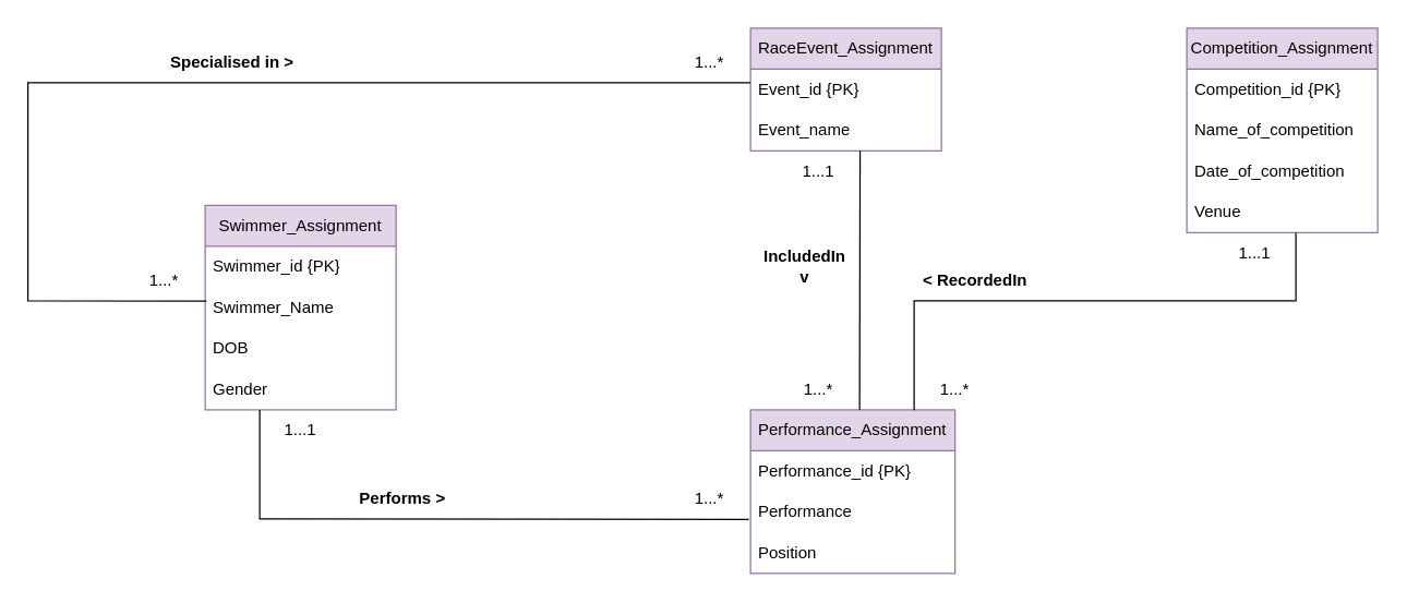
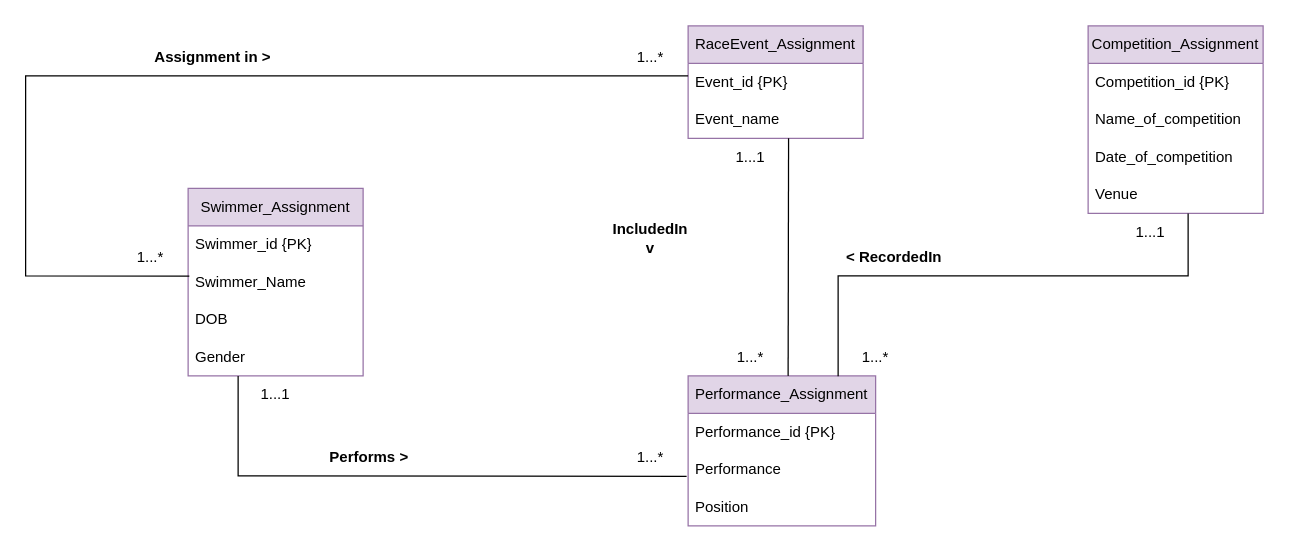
  <mxCell id="0" />
  <mxCell id="1" parent="0" />
  <mxCell id="2" value="Swimmer_Assignment" style="swimlane;fontStyle=0;childLayout=stackLayout;horizontal=1;startSize=30;horizontalStack=0;resizeParent=1;resizeParentMax=0;resizeLast=0;collapsible=1;marginBottom=0;whiteSpace=wrap;html=1;fillColor=#e1d5e7;strokeColor=#9673a6;" parent="1" vertex="1"><mxGeometry x="150" y="150" width="140" height="150" as="geometry" /></mxCell>
  <mxCell id="3" value="Swimmer_id {PK}" style="text;strokeColor=none;fillColor=none;align=left;verticalAlign=middle;spacingLeft=4;spacingRight=4;overflow=hidden;points=[[0,0.5],[1,0.5]];portConstraint=eastwest;rotatable=0;whiteSpace=wrap;html=1;" parent="2" vertex="1"><mxGeometry y="30" width="140" height="30" as="geometry" /></mxCell>
  <mxCell id="4" value="Swimmer_Name" style="text;strokeColor=none;fillColor=none;align=left;verticalAlign=middle;spacingLeft=4;spacingRight=4;overflow=hidden;points=[[0,0.5],[1,0.5]];portConstraint=eastwest;rotatable=0;whiteSpace=wrap;html=1;" parent="2" vertex="1"><mxGeometry y="60" width="140" height="30" as="geometry" /></mxCell>
  <mxCell id="5" value="DOB" style="text;strokeColor=none;fillColor=none;align=left;verticalAlign=middle;spacingLeft=4;spacingRight=4;overflow=hidden;points=[[0,0.5],[1,0.5]];portConstraint=eastwest;rotatable=0;whiteSpace=wrap;html=1;" parent="2" vertex="1"><mxGeometry y="90" width="140" height="30" as="geometry" /></mxCell>
  <mxCell id="6" value="Gender" style="text;strokeColor=none;fillColor=none;align=left;verticalAlign=middle;spacingLeft=4;spacingRight=4;overflow=hidden;points=[[0,0.5],[1,0.5]];portConstraint=eastwest;rotatable=0;whiteSpace=wrap;html=1;" parent="2" vertex="1"><mxGeometry y="120" width="140" height="30" as="geometry" /></mxCell>
  <mxCell id="7" value="RaceEvent_Assignment" style="swimlane;fontStyle=0;childLayout=stackLayout;horizontal=1;startSize=30;horizontalStack=0;resizeParent=1;resizeParentMax=0;resizeLast=0;collapsible=1;marginBottom=0;whiteSpace=wrap;html=1;fillColor=#e1d5e7;strokeColor=#9673a6;" parent="1" vertex="1"><mxGeometry x="550" y="20" width="140" height="90" as="geometry" /></mxCell>
  <mxCell id="8" value="Event_id {PK}" style="text;strokeColor=none;fillColor=none;align=left;verticalAlign=middle;spacingLeft=4;spacingRight=4;overflow=hidden;points=[[0,0.5],[1,0.5]];portConstraint=eastwest;rotatable=0;whiteSpace=wrap;html=1;" parent="7" vertex="1"><mxGeometry y="30" width="140" height="30" as="geometry" /></mxCell>
  <mxCell id="9" value="Event_name" style="text;strokeColor=none;fillColor=none;align=left;verticalAlign=middle;spacingLeft=4;spacingRight=4;overflow=hidden;points=[[0,0.5],[1,0.5]];portConstraint=eastwest;rotatable=0;whiteSpace=wrap;html=1;" parent="7" vertex="1"><mxGeometry y="60" width="140" height="30" as="geometry" /></mxCell>
  <mxCell id="10" value="Competition_Assignment" style="swimlane;fontStyle=0;childLayout=stackLayout;horizontal=1;startSize=30;horizontalStack=0;resizeParent=1;resizeParentMax=0;resizeLast=0;collapsible=1;marginBottom=0;whiteSpace=wrap;html=1;fillColor=#e1d5e7;strokeColor=#9673a6;" parent="1" vertex="1"><mxGeometry x="870" y="20" width="140" height="150" as="geometry" /></mxCell>
  <mxCell id="11" value="Competition_id {PK}" style="text;strokeColor=none;fillColor=none;align=left;verticalAlign=middle;spacingLeft=4;spacingRight=4;overflow=hidden;points=[[0,0.5],[1,0.5]];portConstraint=eastwest;rotatable=0;whiteSpace=wrap;html=1;" parent="10" vertex="1"><mxGeometry y="30" width="140" height="30" as="geometry" /></mxCell>
  <mxCell id="12" value="Name_of_competition" style="text;strokeColor=none;fillColor=none;align=left;verticalAlign=middle;spacingLeft=4;spacingRight=4;overflow=hidden;points=[[0,0.5],[1,0.5]];portConstraint=eastwest;rotatable=0;whiteSpace=wrap;html=1;" parent="10" vertex="1"><mxGeometry y="60" width="140" height="30" as="geometry" /></mxCell>
  <mxCell id="13" value="Date_of_competition" style="text;strokeColor=none;fillColor=none;align=left;verticalAlign=middle;spacingLeft=4;spacingRight=4;overflow=hidden;points=[[0,0.5],[1,0.5]];portConstraint=eastwest;rotatable=0;whiteSpace=wrap;html=1;" parent="10" vertex="1"><mxGeometry y="90" width="140" height="30" as="geometry" /></mxCell>
  <mxCell id="14" value="Venue" style="text;strokeColor=none;fillColor=none;align=left;verticalAlign=middle;spacingLeft=4;spacingRight=4;overflow=hidden;points=[[0,0.5],[1,0.5]];portConstraint=eastwest;rotatable=0;whiteSpace=wrap;html=1;" parent="10" vertex="1"><mxGeometry y="120" width="140" height="30" as="geometry" /></mxCell>
  <mxCell id="15" value="Performance_Assignment" style="swimlane;fontStyle=0;childLayout=stackLayout;horizontal=1;startSize=30;horizontalStack=0;resizeParent=1;resizeParentMax=0;resizeLast=0;collapsible=1;marginBottom=0;whiteSpace=wrap;html=1;fillColor=#e1d5e7;strokeColor=#9673a6;" parent="1" vertex="1"><mxGeometry x="550" y="300" width="150" height="120" as="geometry" /></mxCell>
  <mxCell id="16" value="Performance_id {PK}" style="text;strokeColor=none;fillColor=none;align=left;verticalAlign=middle;spacingLeft=4;spacingRight=4;overflow=hidden;points=[[0,0.5],[1,0.5]];portConstraint=eastwest;rotatable=0;whiteSpace=wrap;html=1;" parent="15" vertex="1"><mxGeometry y="30" width="150" height="30" as="geometry" /></mxCell>
  <mxCell id="17" value="Performance" style="text;strokeColor=none;fillColor=none;align=left;verticalAlign=middle;spacingLeft=4;spacingRight=4;overflow=hidden;points=[[0,0.5],[1,0.5]];portConstraint=eastwest;rotatable=0;whiteSpace=wrap;html=1;" parent="15" vertex="1"><mxGeometry y="60" width="150" height="30" as="geometry" /></mxCell>
  <mxCell id="18" value="Position" style="text;strokeColor=none;fillColor=none;align=left;verticalAlign=middle;spacingLeft=4;spacingRight=4;overflow=hidden;points=[[0,0.5],[1,0.5]];portConstraint=eastwest;rotatable=0;whiteSpace=wrap;html=1;" parent="15" vertex="1"><mxGeometry y="90" width="150" height="30" as="geometry" /></mxCell>
  <mxCell id="19" value="" style="endArrow=none;html=1;rounded=0;exitX=-0.008;exitY=0.678;exitDx=0;exitDy=0;exitPerimeter=0;" parent="1" edge="1"><mxGeometry width="50" height="50" relative="1" as="geometry"><mxPoint x="548.8" y="380.34" as="sourcePoint" /><mxPoint x="190" y="300" as="targetPoint" /><Array as="points"><mxPoint x="190" y="380" /></Array></mxGeometry></mxCell>
  <mxCell id="20" value="" style="endArrow=none;html=1;rounded=0;entryX=0.574;entryY=0.997;entryDx=0;entryDy=0;entryPerimeter=0;" parent="1" target="9" edge="1"><mxGeometry width="50" height="50" relative="1" as="geometry"><mxPoint x="630" y="300" as="sourcePoint" /><mxPoint x="630" y="170" as="targetPoint" /></mxGeometry></mxCell>
  <mxCell id="21" value="" style="endArrow=none;html=1;rounded=0;exitX=0.8;exitY=0.003;exitDx=0;exitDy=0;exitPerimeter=0;" parent="1" source="15" edge="1"><mxGeometry width="50" height="50" relative="1" as="geometry"><mxPoint x="670" y="220" as="sourcePoint" /><mxPoint x="950" y="170" as="targetPoint" /><Array as="points"><mxPoint x="670" y="220" /><mxPoint x="950" y="220" /></Array></mxGeometry></mxCell>
  <mxCell id="22" value="" style="endArrow=none;html=1;rounded=0;exitX=0.007;exitY=0.341;exitDx=0;exitDy=0;exitPerimeter=0;" parent="1" source="4" edge="1"><mxGeometry width="50" height="50" relative="1" as="geometry"><mxPoint x="60" y="225" as="sourcePoint" /><mxPoint x="550" y="60" as="targetPoint" /><Array as="points"><mxPoint x="20" y="220" /><mxPoint x="20" y="60" /></Array></mxGeometry></mxCell>
  <mxCell id="23" value="1...*" style="text;html=1;strokeColor=none;fillColor=none;align=center;verticalAlign=middle;whiteSpace=wrap;rounded=0;" parent="1" vertex="1"><mxGeometry x="490" y="30" width="60" height="30" as="geometry" /></mxCell>
  <mxCell id="24" value="1...*" style="text;html=1;strokeColor=none;fillColor=none;align=center;verticalAlign=middle;whiteSpace=wrap;rounded=0;" parent="1" vertex="1"><mxGeometry x="90" y="190" width="60" height="30" as="geometry" /></mxCell>
  <mxCell id="25" value="1...*" style="text;html=1;strokeColor=none;fillColor=none;align=center;verticalAlign=middle;whiteSpace=wrap;rounded=0;" parent="1" vertex="1"><mxGeometry x="570" y="270" width="60" height="30" as="geometry" /></mxCell>
  <mxCell id="26" value="1...*" style="text;html=1;strokeColor=none;fillColor=none;align=center;verticalAlign=middle;whiteSpace=wrap;rounded=0;" parent="1" vertex="1"><mxGeometry x="490" y="350" width="60" height="30" as="geometry" /></mxCell>
  <mxCell id="27" value="1...*" style="text;html=1;strokeColor=none;fillColor=none;align=center;verticalAlign=middle;whiteSpace=wrap;rounded=0;" parent="1" vertex="1"><mxGeometry x="670" y="270" width="60" height="30" as="geometry" /></mxCell>
  <mxCell id="28" value="1...1" style="text;html=1;strokeColor=none;fillColor=none;align=center;verticalAlign=middle;whiteSpace=wrap;rounded=0;" parent="1" vertex="1"><mxGeometry x="890" y="170" width="60" height="30" as="geometry" /></mxCell>
  <mxCell id="29" value="1...1" style="text;html=1;strokeColor=none;fillColor=none;align=center;verticalAlign=middle;whiteSpace=wrap;rounded=0;" parent="1" vertex="1"><mxGeometry x="570" y="110" width="60" height="30" as="geometry" /></mxCell>
  <mxCell id="30" value="1...1" style="text;html=1;strokeColor=none;fillColor=none;align=center;verticalAlign=middle;whiteSpace=wrap;rounded=0;" parent="1" vertex="1"><mxGeometry x="190" y="300" width="60" height="30" as="geometry" /></mxCell>
- <mxCell id="31" value="&lt;b&gt;Specialised in &amp;gt;&lt;/b&gt;" style="text;html=1;strokeColor=none;fillColor=none;align=center;verticalAlign=middle;whiteSpace=wrap;rounded=0;" parent="1" vertex="1"><mxGeometry x="80" y="30" width="180" height="30" as="geometry" /></mxCell>
+ <mxCell id="31" value="&lt;b&gt;Assignment in &amp;gt;&lt;/b&gt;" style="text;html=1;strokeColor=none;fillColor=none;align=center;verticalAlign=middle;whiteSpace=wrap;rounded=0;" parent="1" vertex="1"><mxGeometry x="80" y="30" width="180" height="30" as="geometry" /></mxCell>
  <mxCell id="32" value="&lt;b&gt;Performs &amp;gt;&lt;/b&gt;" style="text;html=1;strokeColor=none;fillColor=none;align=center;verticalAlign=middle;whiteSpace=wrap;rounded=0;" parent="1" vertex="1"><mxGeometry x="205" y="350" width="180" height="30" as="geometry" /></mxCell>
- <mxCell id="33" value="&lt;b&gt;IncludedIn&lt;br&gt;v&lt;br&gt;&lt;/b&gt;" style="text;html=1;strokeColor=none;fillColor=none;align=center;verticalAlign=middle;whiteSpace=wrap;rounded=0;" parent="1" vertex="1"><mxGeometry x="550" y="180" width="80" height="30" as="geometry" /></mxCell>
+ <mxCell id="33" value="&lt;b&gt;IncludedIn&lt;br&gt;v&lt;br&gt;&lt;/b&gt;" style="text;html=1;strokeColor=none;fillColor=none;align=center;verticalAlign=middle;whiteSpace=wrap;rounded=0;" parent="1" vertex="1"><mxGeometry x="480" y="175" width="80" height="30" as="geometry" /></mxCell>
  <mxCell id="34" value="&lt;b&gt;&amp;lt; RecordedIn&lt;br&gt;&lt;/b&gt;" style="text;html=1;strokeColor=none;fillColor=none;align=center;verticalAlign=middle;whiteSpace=wrap;rounded=0;" parent="1" vertex="1"><mxGeometry x="675" y="190" width="80" height="30" as="geometry" /></mxCell>
